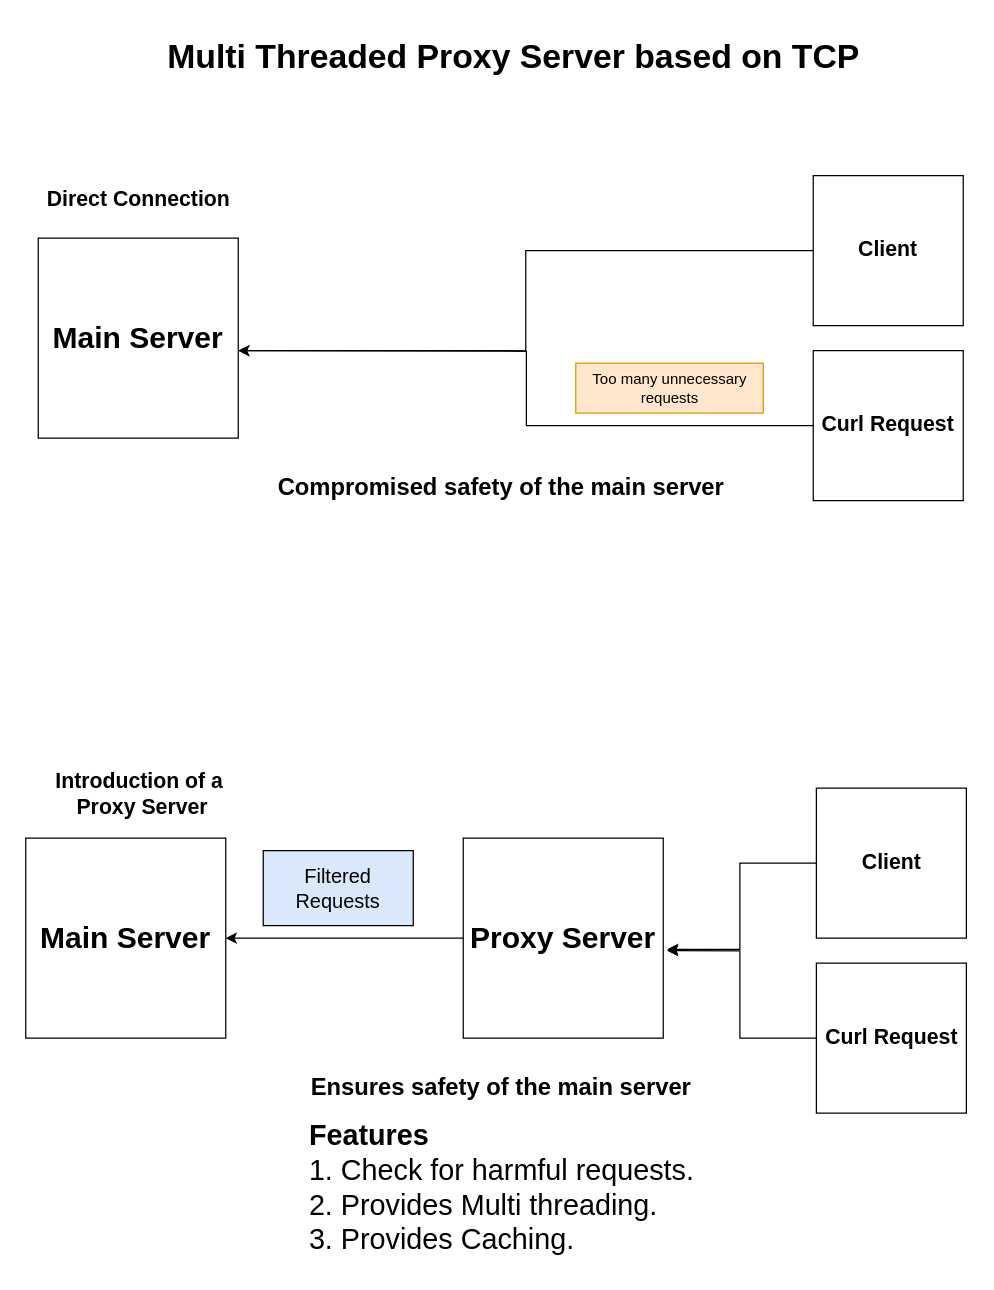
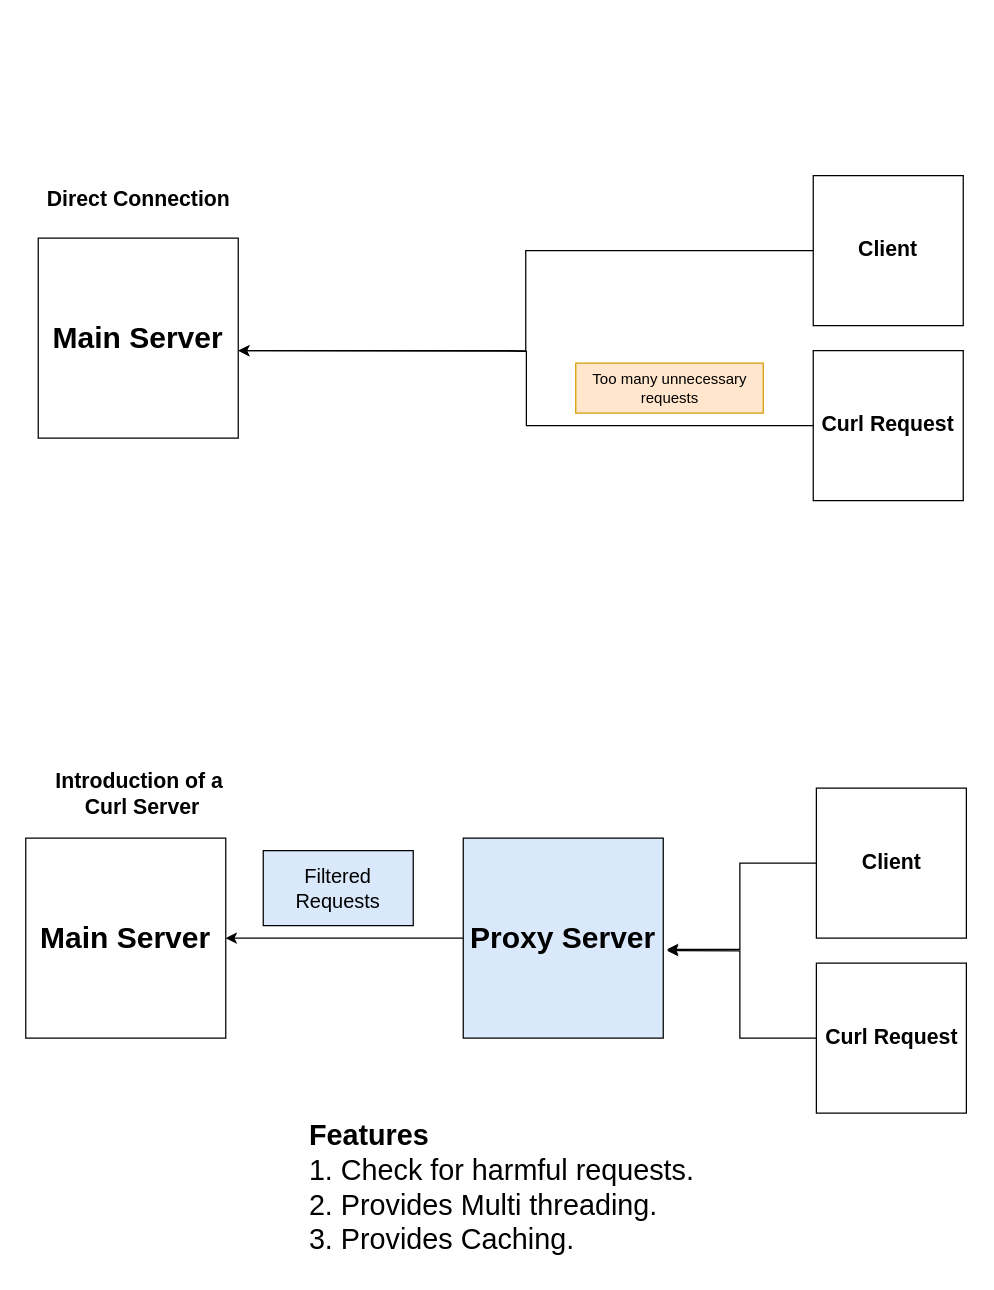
  <mxCell id="0" />
  <mxCell id="1" parent="0" />
  <mxCell id="2" value="&lt;b&gt;&lt;font style=&quot;font-size: 24px;&quot;&gt;Main Server&lt;/font&gt;&lt;/b&gt;" style="whiteSpace=wrap;html=1;aspect=fixed;" vertex="1" parent="1"><mxGeometry x="30" y="190" width="160" height="160" as="geometry" /></mxCell>
  <mxCell id="3" value="&lt;b&gt;&lt;font style=&quot;font-size: 17px;&quot;&gt;Client&lt;/font&gt;&lt;/b&gt;" style="whiteSpace=wrap;html=1;aspect=fixed;" vertex="1" parent="1"><mxGeometry x="650" y="140" width="120" height="120" as="geometry" /></mxCell>
  <mxCell id="4" style="edgeStyle=orthogonalEdgeStyle;rounded=0;orthogonalLoop=1;jettySize=auto;html=1;" edge="1" parent="1" source="5"><mxGeometry relative="1" as="geometry"><mxPoint x="190" y="280" as="targetPoint" /></mxGeometry></mxCell>
  <mxCell id="5" value="&lt;b&gt;&lt;font style=&quot;font-size: 17px;&quot;&gt;Curl Request&lt;/font&gt;&lt;/b&gt;" style="whiteSpace=wrap;html=1;aspect=fixed;" vertex="1" parent="1"><mxGeometry x="650" y="280" width="120" height="120" as="geometry" /></mxCell>
- <mxCell id="6" value="&lt;b&gt;&lt;font style=&quot;font-size: 27px;&quot;&gt;Multi Threaded Proxy Server based on TCP&lt;/font&gt;&lt;/b&gt;" style="text;html=1;align=center;verticalAlign=middle;resizable=0;points=[];autosize=1;strokeColor=none;fillColor=none;" vertex="1" parent="1"><mxGeometry x="120" y="20" width="580" height="50" as="geometry" /></mxCell>
  <mxCell id="7" style="edgeStyle=orthogonalEdgeStyle;rounded=0;orthogonalLoop=1;jettySize=auto;html=1;entryX=1;entryY=0.563;entryDx=0;entryDy=0;entryPerimeter=0;" edge="1" parent="1" source="3" target="2"><mxGeometry relative="1" as="geometry" /></mxCell>
- <mxCell id="8" value="&lt;b&gt;&lt;font style=&quot;font-size: 19px;&quot;&gt;Compromised safety of the main server&lt;/font&gt;&lt;/b&gt;" style="text;html=1;align=center;verticalAlign=middle;resizable=0;points=[];autosize=1;strokeColor=none;fillColor=none;" vertex="1" parent="1"><mxGeometry x="210" y="370" width="380" height="40" as="geometry" /></mxCell>
  <mxCell id="9" value="&lt;b&gt;&lt;font style=&quot;font-size: 17px;&quot;&gt;Direct Connection&lt;/font&gt;&lt;/b&gt;" style="text;html=1;align=center;verticalAlign=middle;resizable=0;points=[];autosize=1;strokeColor=none;fillColor=none;" vertex="1" parent="1"><mxGeometry x="25" y="145" width="170" height="30" as="geometry" /></mxCell>
  <mxCell id="10" value="Too many unnecessary&lt;div&gt;requests&lt;/div&gt;" style="text;html=1;align=center;verticalAlign=middle;resizable=0;points=[];autosize=1;strokeColor=#d79b00;fillColor=#ffe6cc;" vertex="1" parent="1"><mxGeometry x="460" y="290" width="150" height="40" as="geometry" /></mxCell>
  <mxCell id="11" value="&lt;b&gt;&lt;font style=&quot;font-size: 24px;&quot;&gt;Main Server&lt;/font&gt;&lt;/b&gt;" style="whiteSpace=wrap;html=1;aspect=fixed;" vertex="1" parent="1"><mxGeometry x="20" y="670" width="160" height="160" as="geometry" /></mxCell>
  <mxCell id="12" value="&lt;b&gt;&lt;font style=&quot;font-size: 17px;&quot;&gt;Client&lt;/font&gt;&lt;/b&gt;" style="whiteSpace=wrap;html=1;aspect=fixed;" vertex="1" parent="1"><mxGeometry x="652.5" y="630" width="120" height="120" as="geometry" /></mxCell>
  <mxCell id="13" value="&lt;b&gt;&lt;font style=&quot;font-size: 17px;&quot;&gt;Curl Request&lt;/font&gt;&lt;/b&gt;" style="whiteSpace=wrap;html=1;aspect=fixed;" vertex="1" parent="1"><mxGeometry x="652.5" y="770" width="120" height="120" as="geometry" /></mxCell>
- <mxCell id="14" value="&lt;span style=&quot;font-size: 19px;&quot;&gt;&lt;b&gt;Ensures safety of the main server&lt;/b&gt;&lt;/span&gt;" style="text;html=1;align=center;verticalAlign=middle;resizable=0;points=[];autosize=1;strokeColor=none;fillColor=none;" vertex="1" parent="1"><mxGeometry x="235" y="850" width="330" height="40" as="geometry" /></mxCell>
- <mxCell id="15" value="&lt;span style=&quot;font-size: 17px;&quot;&gt;&lt;b&gt;Introduction of a&amp;nbsp;&lt;/b&gt;&lt;/span&gt;&lt;div&gt;&lt;span style=&quot;font-size: 17px;&quot;&gt;&lt;b&gt;Proxy Server&lt;/b&gt;&lt;/span&gt;&lt;/div&gt;" style="text;html=1;align=center;verticalAlign=middle;resizable=0;points=[];autosize=1;strokeColor=none;fillColor=none;" vertex="1" parent="1"><mxGeometry x="32.5" y="610" width="160" height="50" as="geometry" /></mxCell>
+ <mxCell id="15" value="&lt;span style=&quot;font-size: 17px;&quot;&gt;&lt;b&gt;Introduction of a&amp;nbsp;&lt;/b&gt;&lt;/span&gt;&lt;div&gt;&lt;span style=&quot;font-size: 17px;&quot;&gt;&lt;b&gt;Curl Server&lt;/b&gt;&lt;/span&gt;&lt;/div&gt;" style="text;html=1;align=center;verticalAlign=middle;resizable=0;points=[];autosize=1;strokeColor=none;fillColor=none;" vertex="1" parent="1"><mxGeometry x="32.5" y="610" width="160" height="50" as="geometry" /></mxCell>
  <mxCell id="16" style="edgeStyle=orthogonalEdgeStyle;rounded=0;orthogonalLoop=1;jettySize=auto;html=1;entryX=1;entryY=0.5;entryDx=0;entryDy=0;" edge="1" parent="1" source="17" target="11"><mxGeometry relative="1" as="geometry" /></mxCell>
- <mxCell id="17" value="&lt;b&gt;&lt;font style=&quot;font-size: 24px;&quot;&gt;Proxy Server&lt;/font&gt;&lt;/b&gt;" style="whiteSpace=wrap;html=1;aspect=fixed;" vertex="1" parent="1"><mxGeometry x="370" y="670" width="160" height="160" as="geometry" /></mxCell>
+ <mxCell id="17" value="&lt;b&gt;&lt;font style=&quot;font-size: 24px;&quot;&gt;Proxy Server&lt;/font&gt;&lt;/b&gt;" style="whiteSpace=wrap;html=1;aspect=fixed;fillColor=#dae8fc;" vertex="1" parent="1"><mxGeometry x="370" y="670" width="160" height="160" as="geometry" /></mxCell>
  <mxCell id="18" style="edgeStyle=orthogonalEdgeStyle;rounded=0;orthogonalLoop=1;jettySize=auto;html=1;entryX=1.019;entryY=0.556;entryDx=0;entryDy=0;entryPerimeter=0;" edge="1" parent="1" source="12" target="17"><mxGeometry relative="1" as="geometry" /></mxCell>
  <mxCell id="19" style="edgeStyle=orthogonalEdgeStyle;rounded=0;orthogonalLoop=1;jettySize=auto;html=1;entryX=1.019;entryY=0.563;entryDx=0;entryDy=0;entryPerimeter=0;" edge="1" parent="1" source="13" target="17"><mxGeometry relative="1" as="geometry" /></mxCell>
  <mxCell id="20" value="&lt;font style=&quot;font-size: 23px;&quot;&gt;&lt;b&gt;Features&lt;/b&gt;&lt;/font&gt;&lt;div style=&quot;font-size: 23px;&quot;&gt;&lt;font style=&quot;font-size: 23px;&quot;&gt;1. Check for harmful requests.&lt;/font&gt;&lt;/div&gt;&lt;div style=&quot;font-size: 23px;&quot;&gt;2. Provides Multi threading.&lt;/div&gt;&lt;div style=&quot;font-size: 23px;&quot;&gt;3. Provides Caching.&lt;/div&gt;" style="text;html=1;align=left;verticalAlign=middle;resizable=0;points=[];autosize=1;strokeColor=none;fillColor=none;" vertex="1" parent="1"><mxGeometry x="245" y="890" width="330" height="120" as="geometry" /></mxCell>
  <mxCell id="21" value="&lt;font style=&quot;font-size: 16px;&quot;&gt;Filtered Requests&lt;/font&gt;" style="whiteSpace=wrap;html=1;fillColor=#dae8fc;" vertex="1" parent="1"><mxGeometry x="210" y="680" width="120" height="60" as="geometry" /></mxCell>
